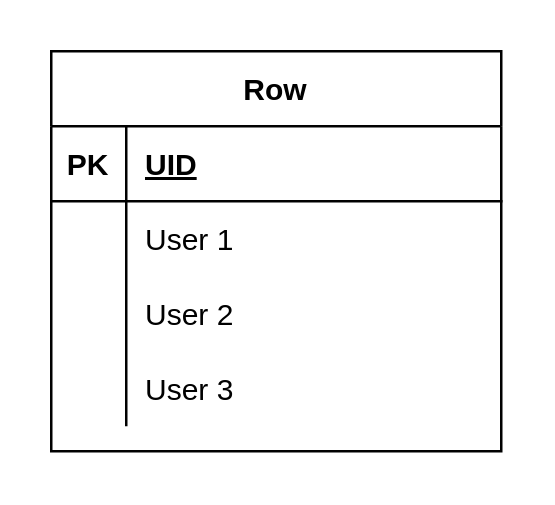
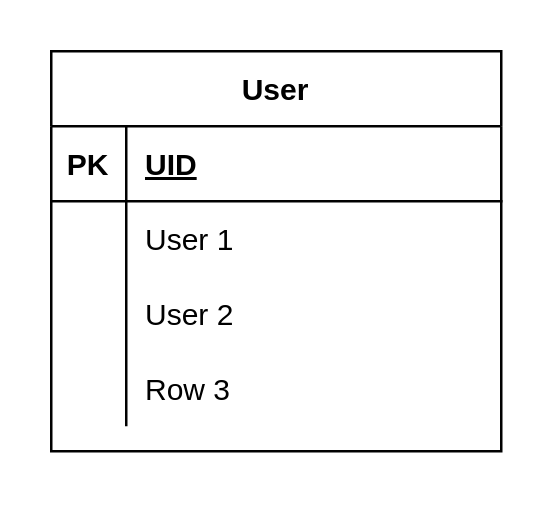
  <mxCell id="0" />
  <mxCell id="1" parent="0" />
- <mxCell id="2" value="Row" style="shape=table;startSize=30;container=1;collapsible=1;childLayout=tableLayout;fixedRows=1;rowLines=0;fontStyle=1;align=center;resizeLast=1;" vertex="1" parent="1"><mxGeometry x="20" y="20" width="180" height="160" as="geometry" /></mxCell>
+ <mxCell id="2" value="User" style="shape=table;startSize=30;container=1;collapsible=1;childLayout=tableLayout;fixedRows=1;rowLines=0;fontStyle=1;align=center;resizeLast=1;" vertex="1" parent="1"><mxGeometry x="20" y="20" width="180" height="160" as="geometry" /></mxCell>
  <mxCell id="3" value="" style="shape=tableRow;horizontal=0;startSize=0;swimlaneHead=0;swimlaneBody=0;fillColor=none;collapsible=0;dropTarget=0;points=[[0,0.5],[1,0.5]];portConstraint=eastwest;top=0;left=0;right=0;bottom=1;" vertex="1" parent="2"><mxGeometry y="30" width="180" height="30" as="geometry" /></mxCell>
  <mxCell id="4" value="PK" style="shape=partialRectangle;connectable=0;fillColor=none;top=0;left=0;bottom=0;right=0;fontStyle=1;overflow=hidden;" vertex="1" parent="3"><mxGeometry width="30" height="30" as="geometry"><mxRectangle width="30" height="30" as="alternateBounds" /></mxGeometry></mxCell>
  <mxCell id="5" value="UID" style="shape=partialRectangle;connectable=0;fillColor=none;top=0;left=0;bottom=0;right=0;align=left;spacingLeft=6;fontStyle=5;overflow=hidden;" vertex="1" parent="3"><mxGeometry x="30" width="150" height="30" as="geometry"><mxRectangle width="150" height="30" as="alternateBounds" /></mxGeometry></mxCell>
  <mxCell id="6" value="" style="shape=tableRow;horizontal=0;startSize=0;swimlaneHead=0;swimlaneBody=0;fillColor=none;collapsible=0;dropTarget=0;points=[[0,0.5],[1,0.5]];portConstraint=eastwest;top=0;left=0;right=0;bottom=0;" vertex="1" parent="2"><mxGeometry y="60" width="180" height="30" as="geometry" /></mxCell>
  <mxCell id="7" value="" style="shape=partialRectangle;connectable=0;fillColor=none;top=0;left=0;bottom=0;right=0;editable=1;overflow=hidden;" vertex="1" parent="6"><mxGeometry width="30" height="30" as="geometry"><mxRectangle width="30" height="30" as="alternateBounds" /></mxGeometry></mxCell>
  <mxCell id="8" value="User 1" style="shape=partialRectangle;connectable=0;fillColor=none;top=0;left=0;bottom=0;right=0;align=left;spacingLeft=6;overflow=hidden;" vertex="1" parent="6"><mxGeometry x="30" width="150" height="30" as="geometry"><mxRectangle width="150" height="30" as="alternateBounds" /></mxGeometry></mxCell>
  <mxCell id="9" value="" style="shape=tableRow;horizontal=0;startSize=0;swimlaneHead=0;swimlaneBody=0;fillColor=none;collapsible=0;dropTarget=0;points=[[0,0.5],[1,0.5]];portConstraint=eastwest;top=0;left=0;right=0;bottom=0;" vertex="1" parent="2"><mxGeometry y="90" width="180" height="30" as="geometry" /></mxCell>
  <mxCell id="10" value="" style="shape=partialRectangle;connectable=0;fillColor=none;top=0;left=0;bottom=0;right=0;editable=1;overflow=hidden;" vertex="1" parent="9"><mxGeometry width="30" height="30" as="geometry"><mxRectangle width="30" height="30" as="alternateBounds" /></mxGeometry></mxCell>
  <mxCell id="11" value="User 2" style="shape=partialRectangle;connectable=0;fillColor=none;top=0;left=0;bottom=0;right=0;align=left;spacingLeft=6;overflow=hidden;" vertex="1" parent="9"><mxGeometry x="30" width="150" height="30" as="geometry"><mxRectangle width="150" height="30" as="alternateBounds" /></mxGeometry></mxCell>
  <mxCell id="12" value="" style="shape=tableRow;horizontal=0;startSize=0;swimlaneHead=0;swimlaneBody=0;fillColor=none;collapsible=0;dropTarget=0;points=[[0,0.5],[1,0.5]];portConstraint=eastwest;top=0;left=0;right=0;bottom=0;" vertex="1" parent="2"><mxGeometry y="120" width="180" height="30" as="geometry" /></mxCell>
  <mxCell id="13" value="" style="shape=partialRectangle;connectable=0;fillColor=none;top=0;left=0;bottom=0;right=0;editable=1;overflow=hidden;" vertex="1" parent="12"><mxGeometry width="30" height="30" as="geometry"><mxRectangle width="30" height="30" as="alternateBounds" /></mxGeometry></mxCell>
- <mxCell id="14" value="User 3" style="shape=partialRectangle;connectable=0;fillColor=none;top=0;left=0;bottom=0;right=0;align=left;spacingLeft=6;overflow=hidden;" vertex="1" parent="12"><mxGeometry x="30" width="150" height="30" as="geometry"><mxRectangle width="150" height="30" as="alternateBounds" /></mxGeometry></mxCell>
+ <mxCell id="14" value="Row 3" style="shape=partialRectangle;connectable=0;fillColor=none;top=0;left=0;bottom=0;right=0;align=left;spacingLeft=6;overflow=hidden;" vertex="1" parent="12"><mxGeometry x="30" width="150" height="30" as="geometry"><mxRectangle width="150" height="30" as="alternateBounds" /></mxGeometry></mxCell>
